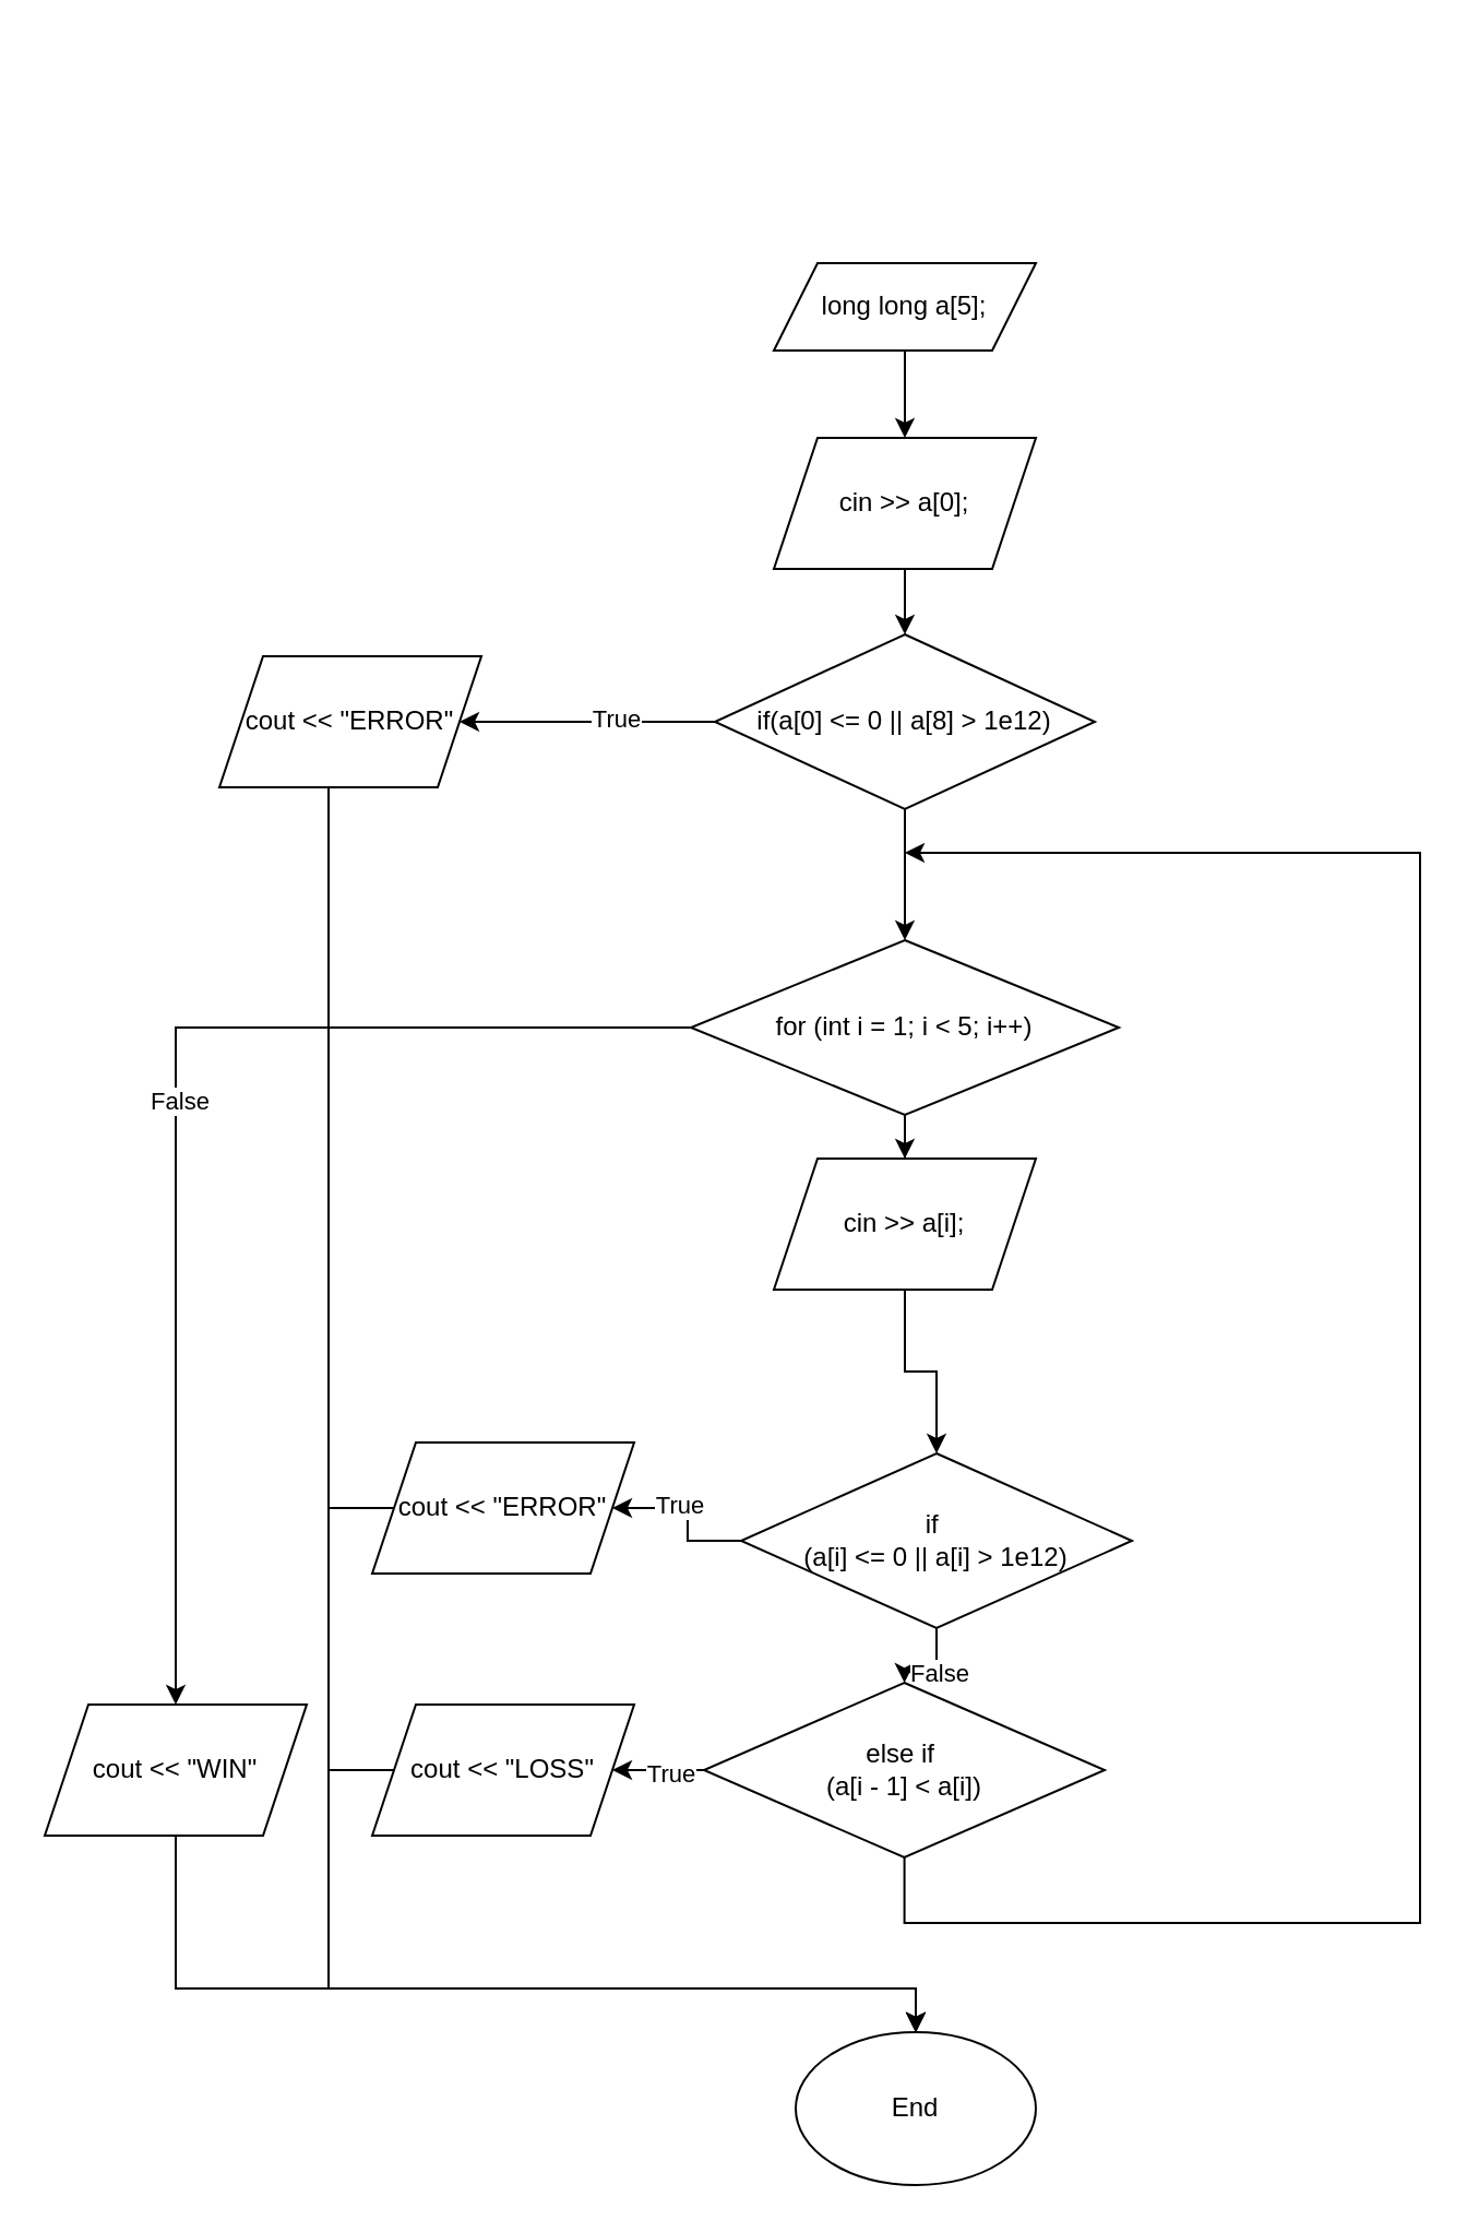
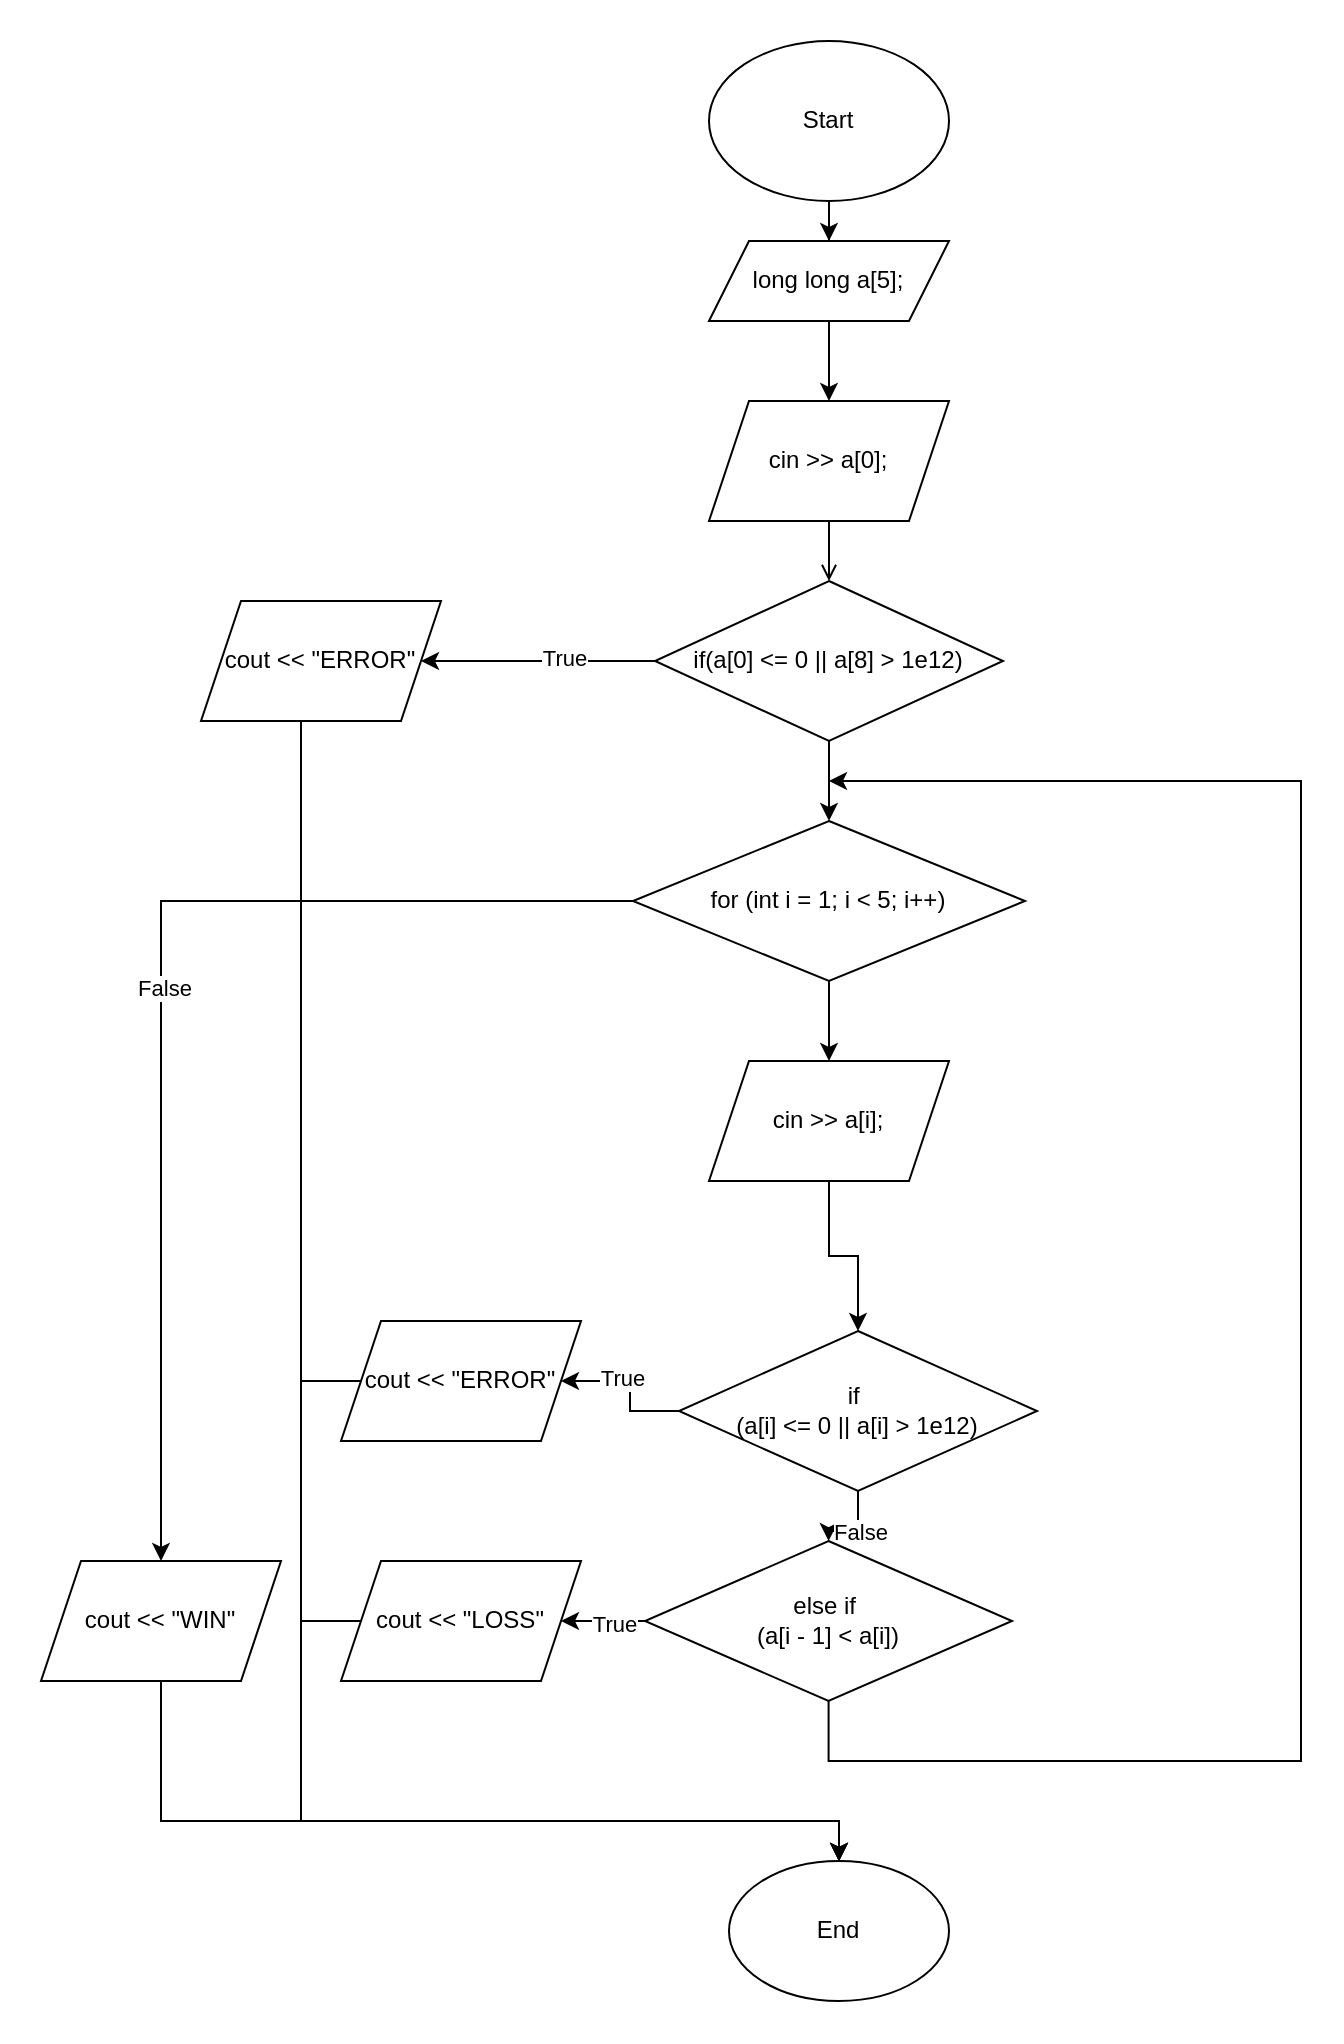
  <mxCell id="0" />
  <mxCell id="1" parent="0" />
+ <mxCell id="2" value="" style="edgeStyle=orthogonalEdgeStyle;rounded=0;orthogonalLoop=1;jettySize=auto;html=1;" edge="1" parent="1" source="3" target="5"><mxGeometry relative="1" as="geometry" /></mxCell>
+ <mxCell id="3" value="Start" style="ellipse;whiteSpace=wrap;html=1;" vertex="1" parent="1"><mxGeometry x="354" y="20" width="120" height="80" as="geometry" /></mxCell>
  <mxCell id="4" value="" style="edgeStyle=orthogonalEdgeStyle;rounded=0;orthogonalLoop=1;jettySize=auto;html=1;" edge="1" parent="1" source="5" target="7"><mxGeometry relative="1" as="geometry" /></mxCell>
  <mxCell id="5" value="long long a[5];" style="shape=parallelogram;perimeter=parallelogramPerimeter;whiteSpace=wrap;html=1;fixedSize=1;" vertex="1" parent="1"><mxGeometry x="354" y="120" width="120" height="40" as="geometry" /></mxCell>
- <mxCell id="6" value="" style="edgeStyle=orthogonalEdgeStyle;rounded=0;orthogonalLoop=1;jettySize=auto;html=1;" edge="1" parent="1" source="7" target="11"><mxGeometry relative="1" as="geometry" /></mxCell>
+ <mxCell id="6" value="" style="edgeStyle=orthogonalEdgeStyle;rounded=0;orthogonalLoop=1;jettySize=auto;html=1;endArrow=open;" edge="1" parent="1" source="7" target="11"><mxGeometry relative="1" as="geometry" /></mxCell>
  <mxCell id="7" value="cin &amp;gt;&amp;gt; a[0];" style="shape=parallelogram;perimeter=parallelogramPerimeter;whiteSpace=wrap;html=1;fixedSize=1;" vertex="1" parent="1"><mxGeometry x="354" y="200" width="120" height="60" as="geometry" /></mxCell>
  <mxCell id="8" value="" style="edgeStyle=orthogonalEdgeStyle;rounded=0;orthogonalLoop=1;jettySize=auto;html=1;" edge="1" parent="1" source="11" target="13"><mxGeometry relative="1" as="geometry" /></mxCell>
  <mxCell id="9" value="True" style="edgeLabel;html=1;align=center;verticalAlign=middle;resizable=0;points=[];" vertex="1" connectable="0" parent="8"><mxGeometry x="-0.214" y="-2" relative="1" as="geometry"><mxPoint as="offset" /></mxGeometry></mxCell>
  <mxCell id="10" value="" style="edgeStyle=orthogonalEdgeStyle;rounded=0;orthogonalLoop=1;jettySize=auto;html=1;" edge="1" parent="1" source="11" target="17"><mxGeometry relative="1" as="geometry" /></mxCell>
  <mxCell id="11" value="if(a[0] &amp;lt;= 0 || a[8] &amp;gt; 1e12)" style="rhombus;whiteSpace=wrap;html=1;" vertex="1" parent="1"><mxGeometry x="327" y="290" width="174" height="80" as="geometry" /></mxCell>
  <mxCell id="12" style="edgeStyle=orthogonalEdgeStyle;rounded=0;orthogonalLoop=1;jettySize=auto;html=1;entryX=0.5;entryY=0;entryDx=0;entryDy=0;" edge="1" parent="1" source="13" target="35"><mxGeometry relative="1" as="geometry"><mxPoint x="160" y="740" as="targetPoint" /><Array as="points"><mxPoint x="150" y="910" /><mxPoint x="419" y="910" /></Array></mxGeometry></mxCell>
  <mxCell id="13" value="cout &amp;lt;&amp;lt; &quot;ERROR&quot;" style="shape=parallelogram;perimeter=parallelogramPerimeter;whiteSpace=wrap;html=1;fixedSize=1;" vertex="1" parent="1"><mxGeometry x="100" y="300" width="120" height="60" as="geometry" /></mxCell>
  <mxCell id="14" style="edgeStyle=orthogonalEdgeStyle;rounded=0;orthogonalLoop=1;jettySize=auto;html=1;" edge="1" parent="1" source="17" target="34"><mxGeometry relative="1" as="geometry"><mxPoint x="70" y="970" as="targetPoint" /></mxGeometry></mxCell>
  <mxCell id="15" value="False" style="edgeLabel;html=1;align=center;verticalAlign=middle;resizable=0;points=[];" vertex="1" connectable="0" parent="14"><mxGeometry x="-0.014" y="1" relative="1" as="geometry"><mxPoint as="offset" /></mxGeometry></mxCell>
  <mxCell id="16" value="" style="edgeStyle=orthogonalEdgeStyle;rounded=0;orthogonalLoop=1;jettySize=auto;html=1;" edge="1" parent="1" source="17" target="19"><mxGeometry relative="1" as="geometry" /></mxCell>
- <mxCell id="17" value="for (int i = 1; i &amp;lt; 5; i++)" style="rhombus;whiteSpace=wrap;html=1;" vertex="1" parent="1"><mxGeometry x="316" y="430" width="196" height="80" as="geometry" /></mxCell>
+ <mxCell id="17" value="for (int i = 1; i &amp;lt; 5; i++)" style="rhombus;whiteSpace=wrap;html=1;" vertex="1" parent="1"><mxGeometry x="316" y="410" width="196" height="80" as="geometry" /></mxCell>
  <mxCell id="18" value="" style="edgeStyle=orthogonalEdgeStyle;rounded=0;orthogonalLoop=1;jettySize=auto;html=1;" edge="1" parent="1" source="19" target="24"><mxGeometry relative="1" as="geometry" /></mxCell>
  <mxCell id="19" value="cin &amp;gt;&amp;gt; a[i];" style="shape=parallelogram;perimeter=parallelogramPerimeter;whiteSpace=wrap;html=1;fixedSize=1;" vertex="1" parent="1"><mxGeometry x="354" y="530" width="120" height="60" as="geometry" /></mxCell>
  <mxCell id="20" style="edgeStyle=orthogonalEdgeStyle;rounded=0;orthogonalLoop=1;jettySize=auto;html=1;" edge="1" parent="1" source="24" target="30"><mxGeometry relative="1" as="geometry"><mxPoint x="413.5" y="780" as="targetPoint" /></mxGeometry></mxCell>
  <mxCell id="21" value="False" style="edgeLabel;html=1;align=center;verticalAlign=middle;resizable=0;points=[];" vertex="1" connectable="0" parent="20"><mxGeometry x="0.01" relative="1" as="geometry"><mxPoint x="1" as="offset" /></mxGeometry></mxCell>
  <mxCell id="22" value="" style="edgeStyle=orthogonalEdgeStyle;rounded=0;orthogonalLoop=1;jettySize=auto;html=1;" edge="1" parent="1" source="24" target="26"><mxGeometry relative="1" as="geometry" /></mxCell>
  <mxCell id="23" value="True" style="edgeLabel;html=1;align=center;verticalAlign=middle;resizable=0;points=[];" vertex="1" connectable="0" parent="22"><mxGeometry x="0.182" y="-2" relative="1" as="geometry"><mxPoint as="offset" /></mxGeometry></mxCell>
  <mxCell id="24" value="if&amp;nbsp;&lt;div&gt;(a[i] &amp;lt;= 0 || a[i] &amp;gt; 1e12)&lt;/div&gt;" style="rhombus;whiteSpace=wrap;html=1;" vertex="1" parent="1"><mxGeometry x="339" y="665" width="179" height="80" as="geometry" /></mxCell>
  <mxCell id="25" style="edgeStyle=orthogonalEdgeStyle;rounded=0;orthogonalLoop=1;jettySize=auto;html=1;entryX=0.5;entryY=0;entryDx=0;entryDy=0;" edge="1" parent="1" source="26" target="35"><mxGeometry relative="1" as="geometry"><mxPoint x="120" y="690" as="targetPoint" /><Array as="points"><mxPoint x="150" y="690" /><mxPoint x="150" y="910" /><mxPoint x="419" y="910" /></Array></mxGeometry></mxCell>
  <mxCell id="26" value="cout &amp;lt;&amp;lt; &quot;ERROR&quot;" style="shape=parallelogram;perimeter=parallelogramPerimeter;whiteSpace=wrap;html=1;fixedSize=1;" vertex="1" parent="1"><mxGeometry x="170" y="660" width="120" height="60" as="geometry" /></mxCell>
  <mxCell id="27" style="edgeStyle=orthogonalEdgeStyle;rounded=0;orthogonalLoop=1;jettySize=auto;html=1;" edge="1" parent="1" source="30" target="32"><mxGeometry relative="1" as="geometry"><mxPoint x="270" y="810" as="targetPoint" /></mxGeometry></mxCell>
  <mxCell id="28" value="True" style="edgeLabel;html=1;align=center;verticalAlign=middle;resizable=0;points=[];" vertex="1" connectable="0" parent="27"><mxGeometry x="-0.162" y="-1" relative="1" as="geometry"><mxPoint as="offset" /></mxGeometry></mxCell>
  <mxCell id="29" style="edgeStyle=orthogonalEdgeStyle;rounded=0;orthogonalLoop=1;jettySize=auto;html=1;" edge="1" parent="1" source="30"><mxGeometry relative="1" as="geometry"><mxPoint x="414" y="390" as="targetPoint" /><Array as="points"><mxPoint x="414" y="880" /><mxPoint x="650" y="880" /><mxPoint x="650" y="390" /></Array></mxGeometry></mxCell>
  <mxCell id="30" value="else if&amp;nbsp;&lt;div&gt;(a[i - 1] &amp;lt; a[i])&lt;/div&gt;" style="rhombus;whiteSpace=wrap;html=1;" vertex="1" parent="1"><mxGeometry x="322" y="770" width="183.5" height="80" as="geometry" /></mxCell>
  <mxCell id="31" style="edgeStyle=orthogonalEdgeStyle;rounded=0;orthogonalLoop=1;jettySize=auto;html=1;entryX=0.5;entryY=0;entryDx=0;entryDy=0;" edge="1" parent="1" source="32" target="35"><mxGeometry relative="1" as="geometry"><mxPoint x="110" y="810" as="targetPoint" /><Array as="points"><mxPoint x="150" y="810" /><mxPoint x="150" y="910" /><mxPoint x="419" y="910" /></Array></mxGeometry></mxCell>
  <mxCell id="32" value="cout &amp;lt;&amp;lt; &quot;LOSS&quot;" style="shape=parallelogram;perimeter=parallelogramPerimeter;whiteSpace=wrap;html=1;fixedSize=1;" vertex="1" parent="1"><mxGeometry x="170" y="780" width="120" height="60" as="geometry" /></mxCell>
  <mxCell id="33" value="" style="edgeStyle=orthogonalEdgeStyle;rounded=0;orthogonalLoop=1;jettySize=auto;html=1;" edge="1" parent="1" source="34" target="35"><mxGeometry relative="1" as="geometry"><Array as="points"><mxPoint x="80" y="910" /></Array></mxGeometry></mxCell>
  <mxCell id="34" value="cout &amp;lt;&amp;lt; &quot;WIN&quot;" style="shape=parallelogram;perimeter=parallelogramPerimeter;whiteSpace=wrap;html=1;fixedSize=1;" vertex="1" parent="1"><mxGeometry x="20" y="780" width="120" height="60" as="geometry" /></mxCell>
  <mxCell id="35" value="End" style="ellipse;whiteSpace=wrap;html=1;" vertex="1" parent="1"><mxGeometry x="364" y="930" width="110" height="70" as="geometry" /></mxCell>
